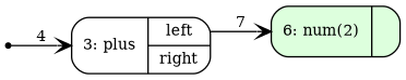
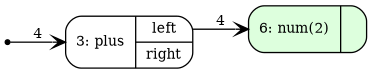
  digraph {
    rankdir=LR
    node [fontsize=11 ranksep=0 shape=Mrecord style=filled]
    edge [arrowhead=vee color=black fontsize=11 weight=2]
    n1 [fillcolor=black label="{0: root|{<root> root}}" shape=point]
    n2 [fillcolor=white label="{3: plus|{<left> left|<right> right}}"]
    n3 [fillcolor="#ddffdd" label="{6: num(2)|{}}"]
    subgraph sub_1 {
      rank=min
      n1
    }
    n1 -> n2 [label=4 tailport=root]
-   n2 -> n3 [label=7 tailport=left]
+   n2 -> n3 [label=4 tailport=left]
  }
